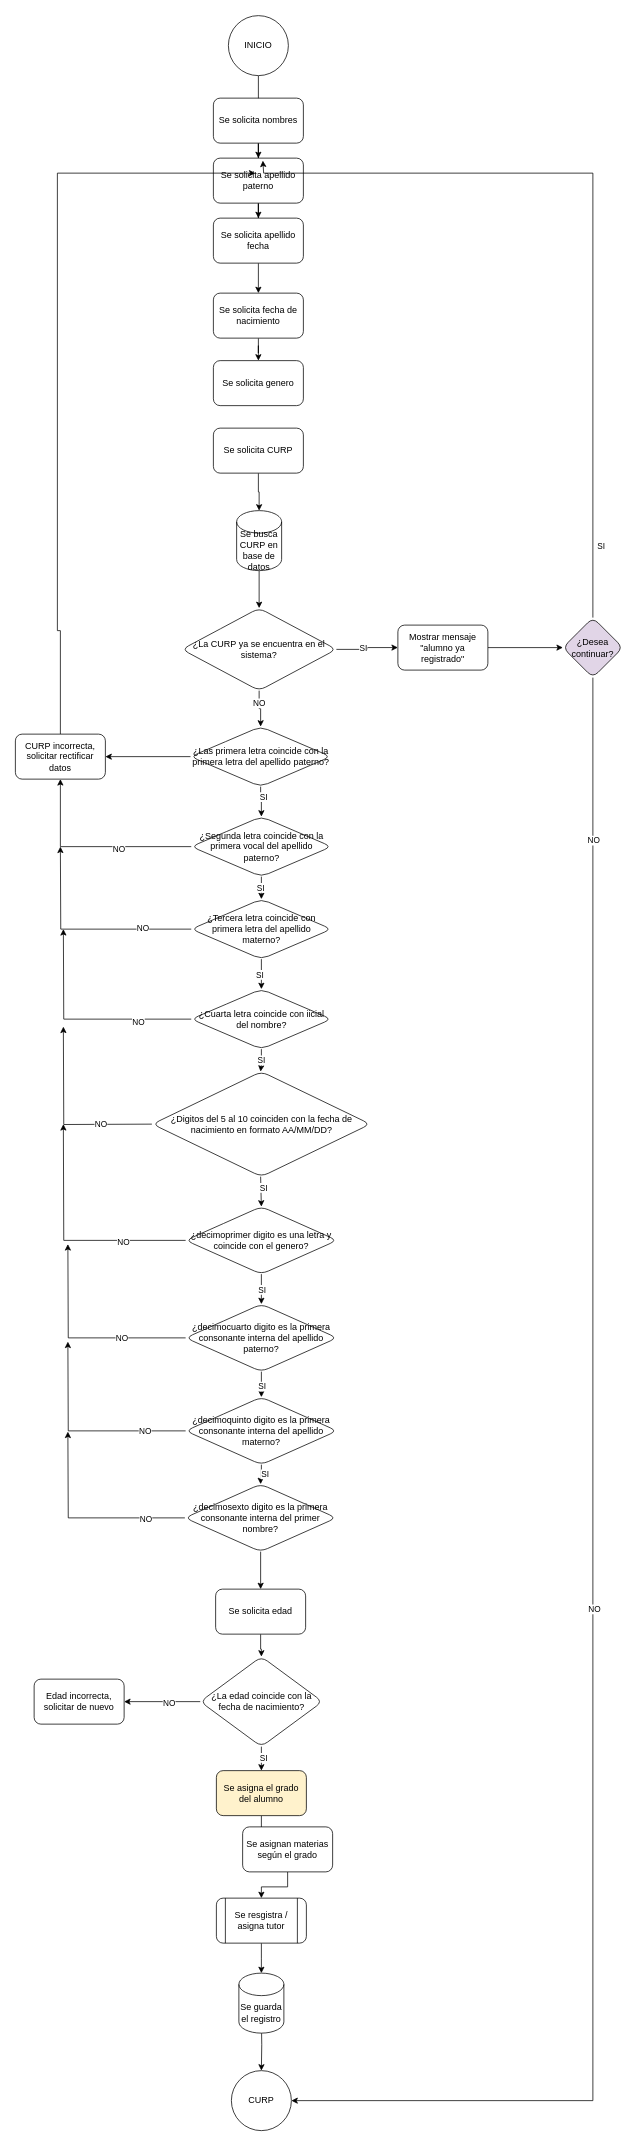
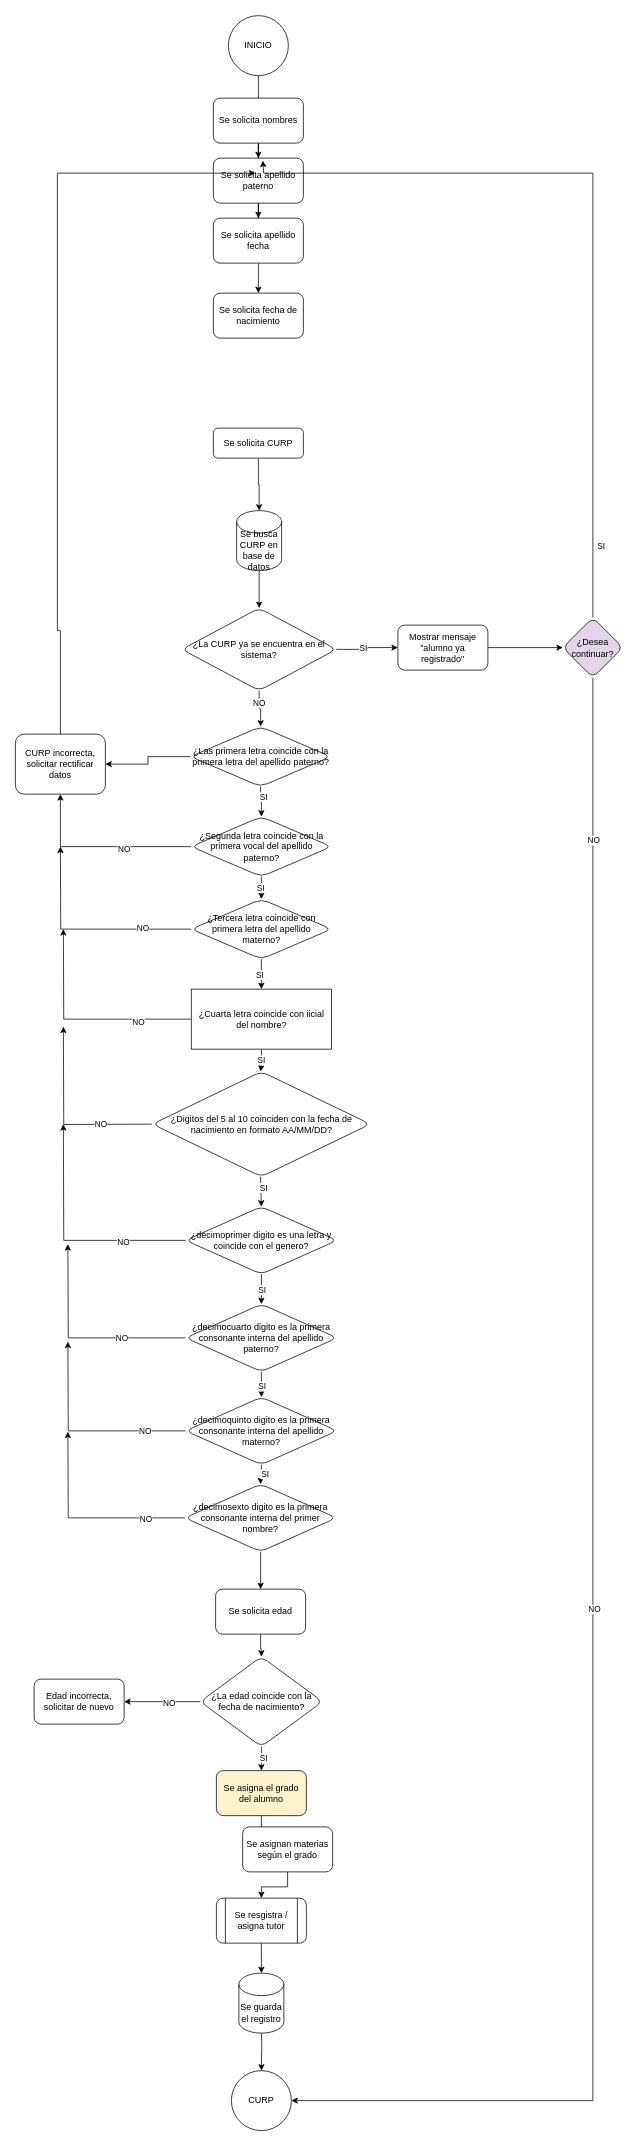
  <mxCell id="0" />
  <mxCell id="1" parent="0" />
  <mxCell id="2" value="" style="edgeStyle=orthogonalEdgeStyle;rounded=0;orthogonalLoop=1;jettySize=auto;html=1;" parent="1" source="3" edge="1"><mxGeometry relative="1" as="geometry"><mxPoint x="344" y="190" as="targetPoint" /></mxGeometry></mxCell>
  <mxCell id="3" value="INICIO" style="ellipse;whiteSpace=wrap;html=1;aspect=fixed;" parent="1" vertex="1"><mxGeometry x="304" y="20" width="80" height="80" as="geometry" /></mxCell>
  <mxCell id="4" value="" style="edgeStyle=orthogonalEdgeStyle;rounded=0;orthogonalLoop=1;jettySize=auto;html=1;" parent="1" source="5" target="7" edge="1"><mxGeometry relative="1" as="geometry" /></mxCell>
  <mxCell id="5" value="Se solicita nombres" style="rounded=1;whiteSpace=wrap;html=1;" parent="1" vertex="1"><mxGeometry x="284" y="130" width="120" height="60" as="geometry" /></mxCell>
  <mxCell id="6" value="" style="edgeStyle=orthogonalEdgeStyle;rounded=0;orthogonalLoop=1;jettySize=auto;html=1;" parent="1" source="7" target="9" edge="1"><mxGeometry relative="1" as="geometry" /></mxCell>
  <mxCell id="7" value="Se solicita apellido paterno" style="whiteSpace=wrap;html=1;rounded=1;" parent="1" vertex="1"><mxGeometry x="284" y="210" width="120" height="60" as="geometry" /></mxCell>
  <mxCell id="8" value="" style="edgeStyle=orthogonalEdgeStyle;rounded=0;orthogonalLoop=1;jettySize=auto;html=1;" parent="1" source="9" target="11" edge="1"><mxGeometry relative="1" as="geometry" /></mxCell>
  <mxCell id="9" value="Se solicita apellido fecha" style="whiteSpace=wrap;html=1;rounded=1;" parent="1" vertex="1"><mxGeometry x="284" y="290" width="120" height="60" as="geometry" /></mxCell>
- <mxCell id="10" value="" style="edgeStyle=orthogonalEdgeStyle;rounded=0;orthogonalLoop=1;jettySize=auto;html=1;" parent="1" source="11" target="44" edge="1"><mxGeometry relative="1" as="geometry" /></mxCell>
  <mxCell id="11" value="Se solicita fecha de nacimiento" style="whiteSpace=wrap;html=1;rounded=1;" parent="1" vertex="1"><mxGeometry x="284" y="390" width="120" height="60" as="geometry" /></mxCell>
  <mxCell id="12" value="" style="edgeStyle=orthogonalEdgeStyle;rounded=0;orthogonalLoop=1;jettySize=auto;html=1;" edge="1" parent="1" source="13" target="91"><mxGeometry relative="1" as="geometry" /></mxCell>
- <mxCell id="13" value="Se solicita CURP" style="whiteSpace=wrap;html=1;rounded=1;" parent="1" vertex="1"><mxGeometry x="284" y="570" width="120" height="60" as="geometry" /></mxCell>
+ <mxCell id="13" value="Se solicita CURP" style="whiteSpace=wrap;html=1;rounded=1;" parent="1" vertex="1"><mxGeometry x="284" y="570" width="120" height="40" as="geometry" /></mxCell>
  <mxCell id="14" value="" style="edgeStyle=orthogonalEdgeStyle;rounded=0;orthogonalLoop=1;jettySize=auto;html=1;" parent="1" source="17" target="22" edge="1"><mxGeometry relative="1" as="geometry" /></mxCell>
  <mxCell id="15" value="SI" style="edgeLabel;html=1;align=center;verticalAlign=middle;resizable=0;points=[];" parent="14" vertex="1" connectable="0"><mxGeometry x="-0.399" y="3" relative="1" as="geometry"><mxPoint y="1" as="offset" /></mxGeometry></mxCell>
  <mxCell id="16" value="" style="edgeStyle=orthogonalEdgeStyle;rounded=0;orthogonalLoop=1;jettySize=auto;html=1;" parent="1" source="17" target="24" edge="1"><mxGeometry relative="1" as="geometry" /></mxCell>
  <mxCell id="17" value="¿Las primera letra coincide con la primera letra del apellido paterno?" style="rhombus;whiteSpace=wrap;html=1;rounded=1;" parent="1" vertex="1"><mxGeometry x="253.5" y="968" width="187" height="80" as="geometry" /></mxCell>
  <mxCell id="18" style="edgeStyle=orthogonalEdgeStyle;rounded=0;orthogonalLoop=1;jettySize=auto;html=1;exitX=0;exitY=0.5;exitDx=0;exitDy=0;entryX=0.5;entryY=1;entryDx=0;entryDy=0;" parent="1" source="22" target="24" edge="1"><mxGeometry relative="1" as="geometry" /></mxCell>
  <mxCell id="19" value="NO" style="edgeLabel;html=1;align=center;verticalAlign=middle;resizable=0;points=[];" parent="18" vertex="1" connectable="0"><mxGeometry x="-0.265" y="2" relative="1" as="geometry"><mxPoint as="offset" /></mxGeometry></mxCell>
  <mxCell id="20" value="" style="edgeStyle=orthogonalEdgeStyle;rounded=0;orthogonalLoop=1;jettySize=auto;html=1;" parent="1" source="22" target="29" edge="1"><mxGeometry relative="1" as="geometry" /></mxCell>
  <mxCell id="21" value="SI" style="edgeLabel;html=1;align=center;verticalAlign=middle;resizable=0;points=[];" parent="20" vertex="1" connectable="0"><mxGeometry x="0.042" y="2" relative="1" as="geometry"><mxPoint as="offset" /></mxGeometry></mxCell>
  <mxCell id="22" value="¿Segunda letra coincide con la primera vocal del apellido paterno?" style="rhombus;whiteSpace=wrap;html=1;rounded=1;" parent="1" vertex="1"><mxGeometry x="254.5" y="1088" width="187" height="80" as="geometry" /></mxCell>
  <mxCell id="23" style="edgeStyle=orthogonalEdgeStyle;rounded=0;orthogonalLoop=1;jettySize=auto;html=1;exitX=0.5;exitY=0;exitDx=0;exitDy=0;" parent="1" source="24" edge="1"><mxGeometry relative="1" as="geometry"><mxPoint x="340" y="230" as="targetPoint" /><Array as="points"><mxPoint x="76" y="840" /><mxPoint x="76" y="230" /></Array></mxGeometry></mxCell>
- <mxCell id="24" value="CURP incorrecta, solicitar rectificar datos" style="whiteSpace=wrap;html=1;rounded=1;" parent="1" vertex="1"><mxGeometry x="20" y="978" width="120" height="60" as="geometry" /></mxCell>
+ <mxCell id="24" value="CURP incorrecta, solicitar rectificar datos" style="whiteSpace=wrap;html=1;rounded=1;" parent="1" vertex="1"><mxGeometry x="20" y="978" width="120" height="80" as="geometry" /></mxCell>
  <mxCell id="25" style="edgeStyle=orthogonalEdgeStyle;rounded=0;orthogonalLoop=1;jettySize=auto;html=1;exitX=0;exitY=0.5;exitDx=0;exitDy=0;" parent="1" source="29" edge="1"><mxGeometry relative="1" as="geometry"><mxPoint x="80" y="1128" as="targetPoint" /></mxGeometry></mxCell>
  <mxCell id="26" value="NO" style="edgeLabel;html=1;align=center;verticalAlign=middle;resizable=0;points=[];" parent="25" vertex="1" connectable="0"><mxGeometry x="-0.543" y="-2" relative="1" as="geometry"><mxPoint as="offset" /></mxGeometry></mxCell>
  <mxCell id="27" value="" style="edgeStyle=orthogonalEdgeStyle;rounded=0;orthogonalLoop=1;jettySize=auto;html=1;" parent="1" source="29" target="34" edge="1"><mxGeometry relative="1" as="geometry" /></mxCell>
  <mxCell id="28" value="SI" style="edgeLabel;html=1;align=center;verticalAlign=middle;resizable=0;points=[];" parent="27" vertex="1" connectable="0"><mxGeometry x="-0.025" y="-3" relative="1" as="geometry"><mxPoint as="offset" /></mxGeometry></mxCell>
  <mxCell id="29" value="¿Tercera letra coincide con primera letra del apellido materno?" style="rhombus;whiteSpace=wrap;html=1;rounded=1;" parent="1" vertex="1"><mxGeometry x="254.5" y="1198" width="187" height="80" as="geometry" /></mxCell>
  <mxCell id="30" style="edgeStyle=orthogonalEdgeStyle;rounded=0;orthogonalLoop=1;jettySize=auto;html=1;exitX=0;exitY=0.5;exitDx=0;exitDy=0;" parent="1" source="34" edge="1"><mxGeometry relative="1" as="geometry"><mxPoint x="84" y="1238" as="targetPoint" /></mxGeometry></mxCell>
  <mxCell id="31" value="NO" style="edgeLabel;html=1;align=center;verticalAlign=middle;resizable=0;points=[];" parent="30" vertex="1" connectable="0"><mxGeometry x="-0.507" y="3" relative="1" as="geometry"><mxPoint as="offset" /></mxGeometry></mxCell>
  <mxCell id="32" value="" style="edgeStyle=orthogonalEdgeStyle;rounded=0;orthogonalLoop=1;jettySize=auto;html=1;" parent="1" source="34" edge="1"><mxGeometry relative="1" as="geometry"><mxPoint x="347" y="1428" as="targetPoint" /></mxGeometry></mxCell>
  <mxCell id="33" value="SI" style="edgeLabel;html=1;align=center;verticalAlign=middle;resizable=0;points=[];" parent="32" vertex="1" connectable="0"><mxGeometry x="-0.057" y="-1" relative="1" as="geometry"><mxPoint as="offset" /></mxGeometry></mxCell>
- <mxCell id="34" value="¿Cuarta letra coincide con iicial del nombre?" style="rhombus;whiteSpace=wrap;html=1;rounded=1;" parent="1" vertex="1"><mxGeometry x="254.5" y="1318" width="187" height="80" as="geometry" /></mxCell>
+ <mxCell id="34" value="¿Cuarta letra coincide con iicial del nombre?" style="whiteSpace=wrap;html=1;rounded=0;" parent="1" vertex="1"><mxGeometry x="254.5" y="1318" width="187" height="80" as="geometry" /></mxCell>
  <mxCell id="35" style="edgeStyle=orthogonalEdgeStyle;rounded=0;orthogonalLoop=1;jettySize=auto;html=1;exitX=0;exitY=0.5;exitDx=0;exitDy=0;" parent="1" edge="1"><mxGeometry relative="1" as="geometry"><mxPoint x="84" y="1368" as="targetPoint" /><mxPoint x="202" y="1498" as="sourcePoint" /></mxGeometry></mxCell>
  <mxCell id="36" value="NO" style="edgeLabel;html=1;align=center;verticalAlign=middle;resizable=0;points=[];" parent="35" vertex="1" connectable="0"><mxGeometry x="-0.454" y="-1" relative="1" as="geometry"><mxPoint as="offset" /></mxGeometry></mxCell>
  <mxCell id="37" value="" style="edgeStyle=orthogonalEdgeStyle;rounded=0;orthogonalLoop=1;jettySize=auto;html=1;" parent="1" target="43" edge="1"><mxGeometry relative="1" as="geometry"><mxPoint x="347" y="1568" as="sourcePoint" /></mxGeometry></mxCell>
  <mxCell id="38" value="SI" style="edgeLabel;html=1;align=center;verticalAlign=middle;resizable=0;points=[];" parent="37" vertex="1" connectable="0"><mxGeometry x="-0.252" y="3" relative="1" as="geometry"><mxPoint as="offset" /></mxGeometry></mxCell>
  <mxCell id="39" style="edgeStyle=orthogonalEdgeStyle;rounded=0;orthogonalLoop=1;jettySize=auto;html=1;exitX=0;exitY=0.5;exitDx=0;exitDy=0;" parent="1" source="43" edge="1"><mxGeometry relative="1" as="geometry"><mxPoint x="84" y="1498" as="targetPoint" /></mxGeometry></mxCell>
  <mxCell id="40" value="NO" style="edgeLabel;html=1;align=center;verticalAlign=middle;resizable=0;points=[];" parent="39" vertex="1" connectable="0"><mxGeometry x="-0.473" y="2" relative="1" as="geometry"><mxPoint as="offset" /></mxGeometry></mxCell>
  <mxCell id="41" value="" style="edgeStyle=orthogonalEdgeStyle;rounded=0;orthogonalLoop=1;jettySize=auto;html=1;" parent="1" source="43" target="49" edge="1"><mxGeometry relative="1" as="geometry" /></mxCell>
  <mxCell id="42" value="SI" style="edgeLabel;html=1;align=center;verticalAlign=middle;resizable=0;points=[];" parent="41" vertex="1" connectable="0"><mxGeometry x="0.008" relative="1" as="geometry"><mxPoint as="offset" /></mxGeometry></mxCell>
  <mxCell id="43" value="¿decimoprimer digito es una letra y coincide con el genero?" style="rhombus;whiteSpace=wrap;html=1;rounded=1;" parent="1" vertex="1"><mxGeometry x="247" y="1608" width="202" height="90" as="geometry" /></mxCell>
- <mxCell id="44" value="Se solicita genero" style="whiteSpace=wrap;html=1;rounded=1;" parent="1" vertex="1"><mxGeometry x="284" y="480" width="120" height="60" as="geometry" /></mxCell>
  <mxCell id="45" style="edgeStyle=orthogonalEdgeStyle;rounded=0;orthogonalLoop=1;jettySize=auto;html=1;exitX=0;exitY=0.5;exitDx=0;exitDy=0;" parent="1" source="49" edge="1"><mxGeometry relative="1" as="geometry"><mxPoint x="90" y="1658" as="targetPoint" /></mxGeometry></mxCell>
  <mxCell id="46" value="NO" style="edgeLabel;html=1;align=center;verticalAlign=middle;resizable=0;points=[];" parent="45" vertex="1" connectable="0"><mxGeometry x="-0.388" y="-1" relative="1" as="geometry"><mxPoint as="offset" /></mxGeometry></mxCell>
  <mxCell id="47" value="" style="edgeStyle=orthogonalEdgeStyle;rounded=0;orthogonalLoop=1;jettySize=auto;html=1;" parent="1" source="49" target="54" edge="1"><mxGeometry relative="1" as="geometry" /></mxCell>
  <mxCell id="48" value="SI" style="edgeLabel;html=1;align=center;verticalAlign=middle;resizable=0;points=[];" parent="47" vertex="1" connectable="0"><mxGeometry x="-0.108" relative="1" as="geometry"><mxPoint as="offset" /></mxGeometry></mxCell>
  <mxCell id="49" value="¿decimocuarto digito es la primera consonante interna del apellido paterno?" style="rhombus;whiteSpace=wrap;html=1;rounded=1;" parent="1" vertex="1"><mxGeometry x="247" y="1738" width="202" height="90" as="geometry" /></mxCell>
  <mxCell id="50" style="edgeStyle=orthogonalEdgeStyle;rounded=0;orthogonalLoop=1;jettySize=auto;html=1;exitX=0;exitY=0.5;exitDx=0;exitDy=0;" parent="1" source="54" edge="1"><mxGeometry relative="1" as="geometry"><mxPoint x="90" y="1788" as="targetPoint" /></mxGeometry></mxCell>
  <mxCell id="51" value="NO" style="edgeLabel;html=1;align=center;verticalAlign=middle;resizable=0;points=[];" parent="50" vertex="1" connectable="0"><mxGeometry x="-0.593" relative="1" as="geometry"><mxPoint x="1" as="offset" /></mxGeometry></mxCell>
  <mxCell id="52" value="" style="edgeStyle=orthogonalEdgeStyle;rounded=0;orthogonalLoop=1;jettySize=auto;html=1;" parent="1" source="54" target="58" edge="1"><mxGeometry relative="1" as="geometry" /></mxCell>
  <mxCell id="53" value="SI" style="edgeLabel;html=1;align=center;verticalAlign=middle;resizable=0;points=[];" parent="52" vertex="1" connectable="0"><mxGeometry x="-0.092" y="4" relative="1" as="geometry"><mxPoint as="offset" /></mxGeometry></mxCell>
  <mxCell id="54" value="¿decimoquinto digito es la primera consonante interna del apellido materno?" style="rhombus;whiteSpace=wrap;html=1;rounded=1;" parent="1" vertex="1"><mxGeometry x="247" y="1862" width="202" height="90" as="geometry" /></mxCell>
  <mxCell id="55" style="edgeStyle=orthogonalEdgeStyle;rounded=0;orthogonalLoop=1;jettySize=auto;html=1;exitX=0;exitY=0.5;exitDx=0;exitDy=0;" parent="1" source="58" edge="1"><mxGeometry relative="1" as="geometry"><mxPoint x="90" y="1908" as="targetPoint" /></mxGeometry></mxCell>
  <mxCell id="56" value="NO" style="edgeLabel;html=1;align=center;verticalAlign=middle;resizable=0;points=[];" parent="55" vertex="1" connectable="0"><mxGeometry x="-0.613" y="1" relative="1" as="geometry"><mxPoint x="-1" as="offset" /></mxGeometry></mxCell>
  <mxCell id="57" value="" style="edgeStyle=orthogonalEdgeStyle;rounded=0;orthogonalLoop=1;jettySize=auto;html=1;" parent="1" source="58" target="61" edge="1"><mxGeometry relative="1" as="geometry" /></mxCell>
  <mxCell id="58" value="¿decimosexto digito es la primera consonante interna del primer nombre?" style="rhombus;whiteSpace=wrap;html=1;rounded=1;" parent="1" vertex="1"><mxGeometry x="246" y="1978" width="202" height="90" as="geometry" /></mxCell>
  <mxCell id="59" value="¿Digitos del 5 al 10 coinciden con la fecha de nacimiento en formato AA/MM/DD?" style="rhombus;whiteSpace=wrap;html=1;rounded=1;" parent="1" vertex="1"><mxGeometry x="202.75" y="1428" width="290.5" height="140" as="geometry" /></mxCell>
  <mxCell id="60" value="" style="edgeStyle=orthogonalEdgeStyle;rounded=0;orthogonalLoop=1;jettySize=auto;html=1;" parent="1" source="61" target="66" edge="1"><mxGeometry relative="1" as="geometry" /></mxCell>
  <mxCell id="61" value="Se solicita edad" style="whiteSpace=wrap;html=1;rounded=1;" parent="1" vertex="1"><mxGeometry x="287" y="2118" width="120" height="60" as="geometry" /></mxCell>
  <mxCell id="62" value="" style="edgeStyle=orthogonalEdgeStyle;rounded=0;orthogonalLoop=1;jettySize=auto;html=1;" parent="1" source="66" target="67" edge="1"><mxGeometry relative="1" as="geometry" /></mxCell>
  <mxCell id="63" value="NO" style="edgeLabel;html=1;align=center;verticalAlign=middle;resizable=0;points=[];" parent="62" vertex="1" connectable="0"><mxGeometry x="-0.172" y="1" relative="1" as="geometry"><mxPoint as="offset" /></mxGeometry></mxCell>
  <mxCell id="64" value="" style="edgeStyle=orthogonalEdgeStyle;rounded=0;orthogonalLoop=1;jettySize=auto;html=1;" parent="1" source="66" target="82" edge="1"><mxGeometry relative="1" as="geometry" /></mxCell>
  <mxCell id="65" value="SI" style="edgeLabel;html=1;align=center;verticalAlign=middle;resizable=0;points=[];" parent="64" vertex="1" connectable="0"><mxGeometry x="0.25" y="2" relative="1" as="geometry"><mxPoint as="offset" /></mxGeometry></mxCell>
  <mxCell id="66" value="¿La edad coincide con la fecha de nacimiento?" style="rhombus;whiteSpace=wrap;html=1;rounded=1;" parent="1" vertex="1"><mxGeometry x="266.5" y="2208" width="163" height="120" as="geometry" /></mxCell>
  <mxCell id="67" value="Edad incorrecta, solicitar de nuevo" style="whiteSpace=wrap;html=1;rounded=1;" parent="1" vertex="1"><mxGeometry x="45" y="2238" width="120" height="60" as="geometry" /></mxCell>
  <mxCell id="68" value="" style="edgeStyle=orthogonalEdgeStyle;rounded=0;orthogonalLoop=1;jettySize=auto;html=1;" parent="1" source="72" target="17" edge="1"><mxGeometry relative="1" as="geometry" /></mxCell>
  <mxCell id="69" value="NO" style="edgeLabel;html=1;align=center;verticalAlign=middle;resizable=0;points=[];" parent="68" vertex="1" connectable="0"><mxGeometry x="-0.363" y="-1" relative="1" as="geometry"><mxPoint as="offset" /></mxGeometry></mxCell>
  <mxCell id="70" value="" style="edgeStyle=orthogonalEdgeStyle;rounded=0;orthogonalLoop=1;jettySize=auto;html=1;" parent="1" source="72" target="74" edge="1"><mxGeometry relative="1" as="geometry" /></mxCell>
  <mxCell id="71" value="SI" style="edgeLabel;html=1;align=center;verticalAlign=middle;resizable=0;points=[];" parent="70" vertex="1" connectable="0"><mxGeometry x="-0.165" y="2" relative="1" as="geometry"><mxPoint as="offset" /></mxGeometry></mxCell>
  <mxCell id="72" value="¿La CURP ya se encuentra en el sistema?" style="rhombus;whiteSpace=wrap;html=1;rounded=1;" parent="1" vertex="1"><mxGeometry x="242" y="810" width="206" height="110" as="geometry" /></mxCell>
  <mxCell id="73" value="" style="edgeStyle=orthogonalEdgeStyle;rounded=0;orthogonalLoop=1;jettySize=auto;html=1;" parent="1" source="74" target="80" edge="1"><mxGeometry relative="1" as="geometry" /></mxCell>
  <mxCell id="74" value="Mostrar mensaje &quot;alumno ya registrado&quot;" style="whiteSpace=wrap;html=1;rounded=1;" parent="1" vertex="1"><mxGeometry x="530" y="832.64" width="120" height="60" as="geometry" /></mxCell>
  <mxCell id="75" value="" style="edgeStyle=orthogonalEdgeStyle;rounded=0;orthogonalLoop=1;jettySize=auto;html=1;entryX=1;entryY=0.5;entryDx=0;entryDy=0;" parent="1" source="80" target="88" edge="1"><mxGeometry relative="1" as="geometry"><mxPoint x="790" y="945" as="targetPoint" /><Array as="points"><mxPoint x="790" y="2800" /></Array></mxGeometry></mxCell>
  <mxCell id="76" value="NO" style="edgeLabel;html=1;align=center;verticalAlign=middle;resizable=0;points=[];" parent="75" vertex="1" connectable="0"><mxGeometry x="0.08" y="1" relative="1" as="geometry"><mxPoint as="offset" /></mxGeometry></mxCell>
  <mxCell id="77" value="NO" style="edgeLabel;html=1;align=center;verticalAlign=middle;resizable=0;points=[];" parent="75" vertex="1" connectable="0"><mxGeometry x="-0.81" relative="1" as="geometry"><mxPoint y="-1" as="offset" /></mxGeometry></mxCell>
  <mxCell id="78" style="edgeStyle=orthogonalEdgeStyle;rounded=0;orthogonalLoop=1;jettySize=auto;html=1;exitX=0.5;exitY=0;exitDx=0;exitDy=0;" parent="1" source="80" edge="1"><mxGeometry relative="1" as="geometry"><mxPoint x="350" y="213.333" as="targetPoint" /><Array as="points"><mxPoint x="790" y="230" /><mxPoint x="351" y="230" /><mxPoint x="351" y="213" /></Array></mxGeometry></mxCell>
  <mxCell id="79" value="SI" style="edgeLabel;html=1;align=center;verticalAlign=middle;resizable=0;points=[];" parent="78" vertex="1" connectable="0"><mxGeometry x="-0.821" y="-10" relative="1" as="geometry"><mxPoint y="-1" as="offset" /></mxGeometry></mxCell>
  <mxCell id="80" value="¿Desea continuar?" style="rhombus;whiteSpace=wrap;html=1;rounded=1;fillColor=#e1d5e7;" parent="1" vertex="1"><mxGeometry x="750" y="822.64" width="80" height="80" as="geometry" /></mxCell>
  <mxCell id="81" value="" style="edgeStyle=orthogonalEdgeStyle;rounded=0;orthogonalLoop=1;jettySize=auto;html=1;" parent="1" source="82" target="84" edge="1"><mxGeometry relative="1" as="geometry" /></mxCell>
  <mxCell id="82" value="Se asigna el grado del alumno" style="whiteSpace=wrap;html=1;rounded=1;fillColor=#fff2cc;" parent="1" vertex="1"><mxGeometry x="288" y="2360" width="120" height="60" as="geometry" /></mxCell>
  <mxCell id="83" value="" style="edgeStyle=orthogonalEdgeStyle;rounded=0;orthogonalLoop=1;jettySize=auto;html=1;" parent="1" source="84" target="86" edge="1"><mxGeometry relative="1" as="geometry" /></mxCell>
  <mxCell id="84" value="Se asignan materias según el grado" style="whiteSpace=wrap;html=1;rounded=1;" parent="1" vertex="1"><mxGeometry x="323" y="2435" width="120" height="60" as="geometry" /></mxCell>
  <mxCell id="85" value="" style="edgeStyle=orthogonalEdgeStyle;rounded=0;orthogonalLoop=1;jettySize=auto;html=1;" parent="1" source="86" edge="1"><mxGeometry relative="1" as="geometry"><mxPoint x="348" y="2630" as="targetPoint" /></mxGeometry></mxCell>
  <mxCell id="86" value="Se resgistra / asigna tutor" style="shape=process;whiteSpace=wrap;html=1;backgroundOutline=1;rounded=1;" parent="1" vertex="1"><mxGeometry x="288" y="2530" width="120" height="60" as="geometry" /></mxCell>
  <mxCell id="87" value="" style="edgeStyle=orthogonalEdgeStyle;rounded=0;orthogonalLoop=1;jettySize=auto;html=1;" parent="1" target="88" edge="1"><mxGeometry relative="1" as="geometry"><mxPoint x="348" y="2690" as="sourcePoint" /></mxGeometry></mxCell>
  <mxCell id="88" value="CURP" style="ellipse;whiteSpace=wrap;html=1;rounded=1;" parent="1" vertex="1"><mxGeometry x="308" y="2760" width="80" height="80" as="geometry" /></mxCell>
  <mxCell id="89" value="Se guarda el registro" style="shape=cylinder3;whiteSpace=wrap;html=1;boundedLbl=1;backgroundOutline=1;size=15;" vertex="1" parent="1"><mxGeometry x="318" y="2630" width="60" height="80" as="geometry" /></mxCell>
  <mxCell id="90" value="" style="edgeStyle=orthogonalEdgeStyle;rounded=0;orthogonalLoop=1;jettySize=auto;html=1;" edge="1" parent="1" source="91" target="72"><mxGeometry relative="1" as="geometry" /></mxCell>
  <mxCell id="91" value="Se busca CURP en base de datos" style="shape=cylinder3;whiteSpace=wrap;html=1;boundedLbl=1;backgroundOutline=1;size=15;" vertex="1" parent="1"><mxGeometry x="315" y="680" width="60" height="80" as="geometry" /></mxCell>
